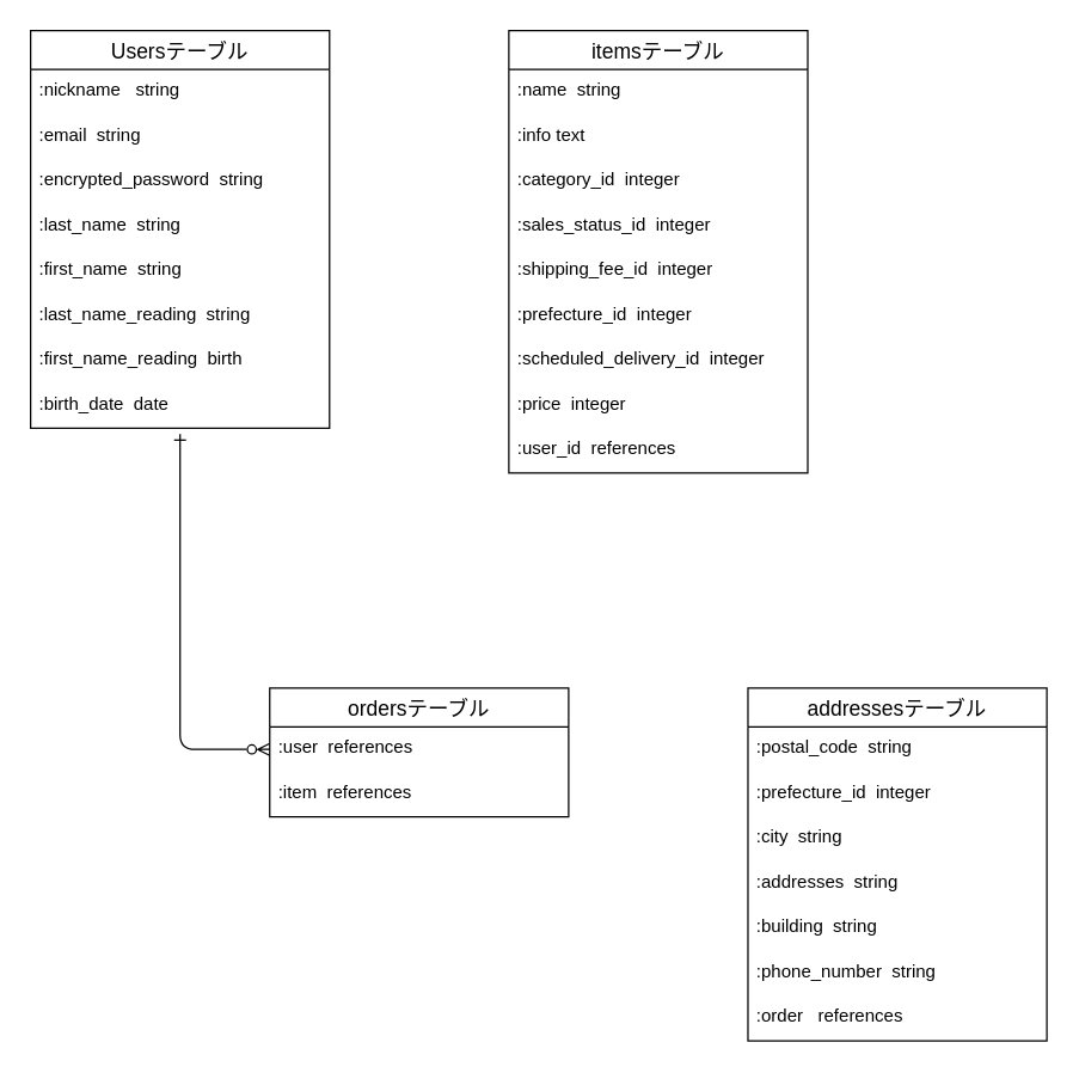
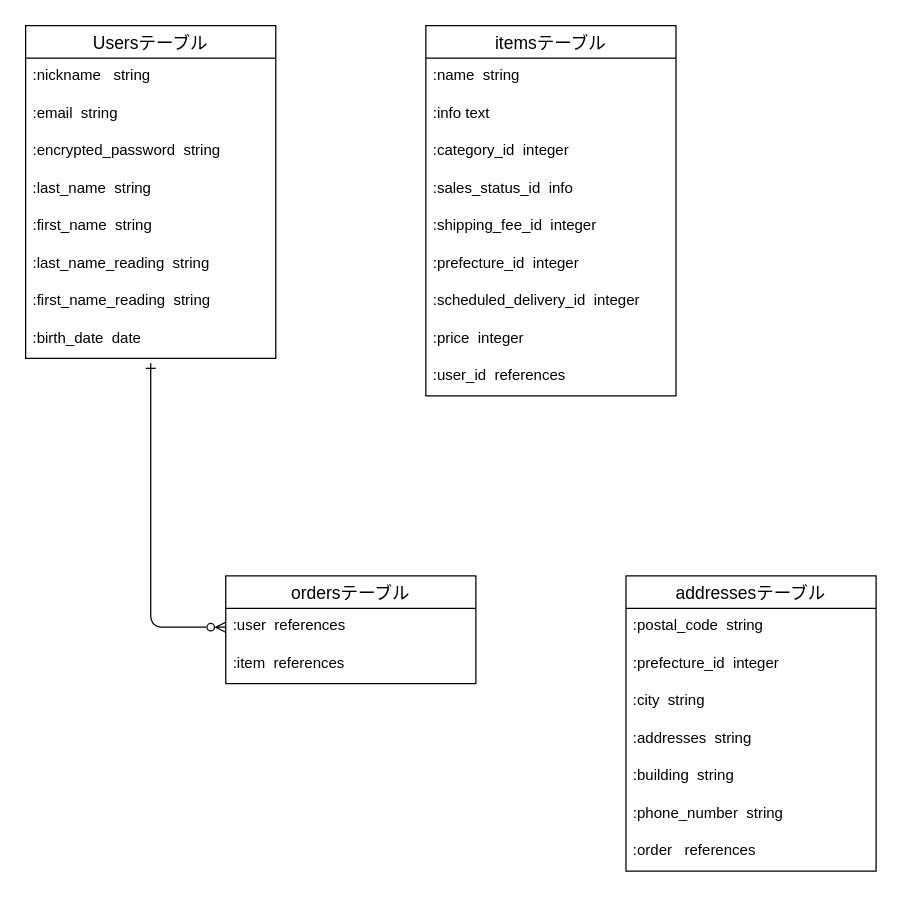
  <mxCell id="0" />
  <mxCell id="1" parent="0" />
  <mxCell id="2" value="Usersテーブル" style="swimlane;fontStyle=0;childLayout=stackLayout;horizontal=1;startSize=26;horizontalStack=0;resizeParent=1;resizeParentMax=0;resizeLast=0;collapsible=1;marginBottom=0;align=center;fontSize=14;" parent="1" vertex="1"><mxGeometry width="200" height="266" as="geometry" x="20" y="20"><mxRectangle width="130" height="30" as="alternateBounds" /></mxGeometry></mxCell>
  <mxCell id="3" value=":nickname   string" style="text;strokeColor=none;fillColor=none;spacingLeft=4;spacingRight=4;overflow=hidden;rotatable=0;points=[[0,0.5],[1,0.5]];portConstraint=eastwest;fontSize=12;" parent="2" vertex="1"><mxGeometry y="26" width="200" height="30" as="geometry" /></mxCell>
  <mxCell id="4" value=":email  string" style="text;strokeColor=none;fillColor=none;spacingLeft=4;spacingRight=4;overflow=hidden;rotatable=0;points=[[0,0.5],[1,0.5]];portConstraint=eastwest;fontSize=12;" parent="2" vertex="1"><mxGeometry y="56" width="200" height="30" as="geometry" /></mxCell>
  <mxCell id="5" value=":encrypted_password  string" style="text;strokeColor=none;fillColor=none;spacingLeft=4;spacingRight=4;overflow=hidden;rotatable=0;points=[[0,0.5],[1,0.5]];portConstraint=eastwest;fontSize=12;" parent="2" vertex="1"><mxGeometry y="86" width="200" height="30" as="geometry" /></mxCell>
  <mxCell id="6" value=":last_name  string" style="text;strokeColor=none;fillColor=none;spacingLeft=4;spacingRight=4;overflow=hidden;rotatable=0;points=[[0,0.5],[1,0.5]];portConstraint=eastwest;fontSize=12;" parent="2" vertex="1"><mxGeometry y="116" width="200" height="30" as="geometry" /></mxCell>
  <mxCell id="7" value=":first_name  string" style="text;strokeColor=none;fillColor=none;spacingLeft=4;spacingRight=4;overflow=hidden;rotatable=0;points=[[0,0.5],[1,0.5]];portConstraint=eastwest;fontSize=12;" parent="2" vertex="1"><mxGeometry y="146" width="200" height="30" as="geometry" /></mxCell>
  <mxCell id="8" value=":last_name_reading  string" style="text;strokeColor=none;fillColor=none;spacingLeft=4;spacingRight=4;overflow=hidden;rotatable=0;points=[[0,0.5],[1,0.5]];portConstraint=eastwest;fontSize=12;" parent="2" vertex="1"><mxGeometry y="176" width="200" height="30" as="geometry" /></mxCell>
- <mxCell id="9" value=":first_name_reading  birth" style="text;strokeColor=none;fillColor=none;spacingLeft=4;spacingRight=4;overflow=hidden;rotatable=0;points=[[0,0.5],[1,0.5]];portConstraint=eastwest;fontSize=12;" parent="2" vertex="1"><mxGeometry y="206" width="200" height="30" as="geometry" /></mxCell>
+ <mxCell id="9" value=":first_name_reading  string" style="text;strokeColor=none;fillColor=none;spacingLeft=4;spacingRight=4;overflow=hidden;rotatable=0;points=[[0,0.5],[1,0.5]];portConstraint=eastwest;fontSize=12;" parent="2" vertex="1"><mxGeometry y="206" width="200" height="30" as="geometry" /></mxCell>
  <mxCell id="10" value=":birth_date  date" style="text;strokeColor=none;fillColor=none;spacingLeft=4;spacingRight=4;overflow=hidden;rotatable=0;points=[[0,0.5],[1,0.5]];portConstraint=eastwest;fontSize=12;" parent="2" vertex="1"><mxGeometry y="236" width="200" height="30" as="geometry" /></mxCell>
  <mxCell id="11" value="itemsテーブル" style="swimlane;fontStyle=0;childLayout=stackLayout;horizontal=1;startSize=26;horizontalStack=0;resizeParent=1;resizeParentMax=0;resizeLast=0;collapsible=1;marginBottom=0;align=center;fontSize=14;" parent="1" vertex="1"><mxGeometry x="340" width="200" height="296" as="geometry" y="20" /></mxCell>
  <mxCell id="12" value=":name  string" style="text;strokeColor=none;fillColor=none;spacingLeft=4;spacingRight=4;overflow=hidden;rotatable=0;points=[[0,0.5],[1,0.5]];portConstraint=eastwest;fontSize=12;" parent="11" vertex="1"><mxGeometry y="26" width="200" height="30" as="geometry" /></mxCell>
  <mxCell id="13" value=":info text" style="text;strokeColor=none;fillColor=none;spacingLeft=4;spacingRight=4;overflow=hidden;rotatable=0;points=[[0,0.5],[1,0.5]];portConstraint=eastwest;fontSize=12;" parent="11" vertex="1"><mxGeometry y="56" width="200" height="30" as="geometry" /></mxCell>
  <mxCell id="14" value=":category_id  integer" style="text;strokeColor=none;fillColor=none;spacingLeft=4;spacingRight=4;overflow=hidden;rotatable=0;points=[[0,0.5],[1,0.5]];portConstraint=eastwest;fontSize=12;" parent="11" vertex="1"><mxGeometry y="86" width="200" height="30" as="geometry" /></mxCell>
- <mxCell id="15" value=":sales_status_id  integer&#10;" style="text;strokeColor=none;fillColor=none;spacingLeft=4;spacingRight=4;overflow=hidden;rotatable=0;points=[[0,0.5],[1,0.5]];portConstraint=eastwest;fontSize=12;" parent="11" vertex="1"><mxGeometry y="116" width="200" height="30" as="geometry" /></mxCell>
+ <mxCell id="15" value=":sales_status_id  info&#10;" style="text;strokeColor=none;fillColor=none;spacingLeft=4;spacingRight=4;overflow=hidden;rotatable=0;points=[[0,0.5],[1,0.5]];portConstraint=eastwest;fontSize=12;" parent="11" vertex="1"><mxGeometry y="116" width="200" height="30" as="geometry" /></mxCell>
  <mxCell id="16" value=":shipping_fee_id  integer" style="text;strokeColor=none;fillColor=none;spacingLeft=4;spacingRight=4;overflow=hidden;rotatable=0;points=[[0,0.5],[1,0.5]];portConstraint=eastwest;fontSize=12;" parent="11" vertex="1"><mxGeometry y="146" width="200" height="30" as="geometry" /></mxCell>
  <mxCell id="17" value=":prefecture_id  integer&#10;" style="text;strokeColor=none;fillColor=none;spacingLeft=4;spacingRight=4;overflow=hidden;rotatable=0;points=[[0,0.5],[1,0.5]];portConstraint=eastwest;fontSize=12;" parent="11" vertex="1"><mxGeometry y="176" width="200" height="30" as="geometry" /></mxCell>
  <mxCell id="18" value=":scheduled_delivery_id  integer" style="text;strokeColor=none;fillColor=none;spacingLeft=4;spacingRight=4;overflow=hidden;rotatable=0;points=[[0,0.5],[1,0.5]];portConstraint=eastwest;fontSize=12;" parent="11" vertex="1"><mxGeometry y="206" width="200" height="30" as="geometry" /></mxCell>
  <mxCell id="19" value=":price  integer" style="text;strokeColor=none;fillColor=none;spacingLeft=4;spacingRight=4;overflow=hidden;rotatable=0;points=[[0,0.5],[1,0.5]];portConstraint=eastwest;fontSize=12;" parent="11" vertex="1"><mxGeometry y="236" width="200" height="30" as="geometry" /></mxCell>
  <mxCell id="20" value=":user_id  references" style="text;strokeColor=none;fillColor=none;spacingLeft=4;spacingRight=4;overflow=hidden;rotatable=0;points=[[0,0.5],[1,0.5]];portConstraint=eastwest;fontSize=12;" parent="11" vertex="1"><mxGeometry y="266" width="200" height="30" as="geometry" /></mxCell>
  <mxCell id="21" value="addressesテーブル" style="swimlane;fontStyle=0;childLayout=stackLayout;horizontal=1;startSize=26;horizontalStack=0;resizeParent=1;resizeParentMax=0;resizeLast=0;collapsible=1;marginBottom=0;align=center;fontSize=14;" parent="1" vertex="1"><mxGeometry x="500" y="460" width="200" height="236" as="geometry"><mxRectangle x="320" y="440" width="160" height="30" as="alternateBounds" /></mxGeometry></mxCell>
  <mxCell id="22" value=":postal_code  string" style="text;strokeColor=none;fillColor=none;spacingLeft=4;spacingRight=4;overflow=hidden;rotatable=0;points=[[0,0.5],[1,0.5]];portConstraint=eastwest;fontSize=12;" parent="21" vertex="1"><mxGeometry y="26" width="200" height="30" as="geometry" /></mxCell>
  <mxCell id="23" value=":prefecture_id  integer" style="text;strokeColor=none;fillColor=none;spacingLeft=4;spacingRight=4;overflow=hidden;rotatable=0;points=[[0,0.5],[1,0.5]];portConstraint=eastwest;fontSize=12;" parent="21" vertex="1"><mxGeometry y="56" width="200" height="30" as="geometry" /></mxCell>
  <mxCell id="24" value=":city  string" style="text;strokeColor=none;fillColor=none;spacingLeft=4;spacingRight=4;overflow=hidden;rotatable=0;points=[[0,0.5],[1,0.5]];portConstraint=eastwest;fontSize=12;" parent="21" vertex="1"><mxGeometry y="86" width="200" height="30" as="geometry" /></mxCell>
  <mxCell id="25" value=":addresses  string" style="text;strokeColor=none;fillColor=none;spacingLeft=4;spacingRight=4;overflow=hidden;rotatable=0;points=[[0,0.5],[1,0.5]];portConstraint=eastwest;fontSize=12;" parent="21" vertex="1"><mxGeometry y="116" width="200" height="30" as="geometry" /></mxCell>
  <mxCell id="26" value=":building  string" style="text;strokeColor=none;fillColor=none;spacingLeft=4;spacingRight=4;overflow=hidden;rotatable=0;points=[[0,0.5],[1,0.5]];portConstraint=eastwest;fontSize=12;" parent="21" vertex="1"><mxGeometry y="146" width="200" height="30" as="geometry" /></mxCell>
  <mxCell id="27" value=":phone_number  string " style="text;strokeColor=none;fillColor=none;spacingLeft=4;spacingRight=4;overflow=hidden;rotatable=0;points=[[0,0.5],[1,0.5]];portConstraint=eastwest;fontSize=12;" parent="21" vertex="1"><mxGeometry y="176" width="200" height="30" as="geometry" /></mxCell>
  <mxCell id="28" value=":order   references" style="text;strokeColor=none;fillColor=none;spacingLeft=4;spacingRight=4;overflow=hidden;rotatable=0;points=[[0,0.5],[1,0.5]];portConstraint=eastwest;fontSize=12;" parent="21" vertex="1"><mxGeometry y="206" width="200" height="30" as="geometry" /></mxCell>
  <mxCell id="29" style="edgeStyle=elbowEdgeStyle;html=1;exitX=0;exitY=0.5;exitDx=0;exitDy=0;startArrow=ERzeroToMany;startFill=0;endArrow=ERone;endFill=0;" parent="1" source="31" edge="1"><mxGeometry relative="1" as="geometry"><mxPoint x="120" y="290" as="targetPoint" /><mxPoint x="120" y="456" as="sourcePoint" /><Array as="points"><mxPoint x="120" y="450" /></Array></mxGeometry></mxCell>
  <mxCell id="30" value="ordersテーブル" style="swimlane;fontStyle=0;childLayout=stackLayout;horizontal=1;startSize=26;horizontalStack=0;resizeParent=1;resizeParentMax=0;resizeLast=0;collapsible=1;marginBottom=0;align=center;fontSize=14;" parent="1" vertex="1"><mxGeometry x="180" y="460" width="200" height="86" as="geometry"><mxRectangle x="160" y="440" width="200" height="30" as="alternateBounds" /></mxGeometry></mxCell>
  <mxCell id="31" value=":user  references" style="text;strokeColor=none;fillColor=none;spacingLeft=4;spacingRight=4;overflow=hidden;rotatable=0;points=[[0,0.5],[1,0.5]];portConstraint=eastwest;fontSize=12;" parent="30" vertex="1"><mxGeometry y="26" width="200" height="30" as="geometry" /></mxCell>
  <mxCell id="32" value=":item  references" style="text;strokeColor=none;fillColor=none;spacingLeft=4;spacingRight=4;overflow=hidden;rotatable=0;points=[[0,0.5],[1,0.5]];portConstraint=eastwest;fontSize=12;" parent="30" vertex="1"><mxGeometry y="56" width="200" height="30" as="geometry" /></mxCell>
